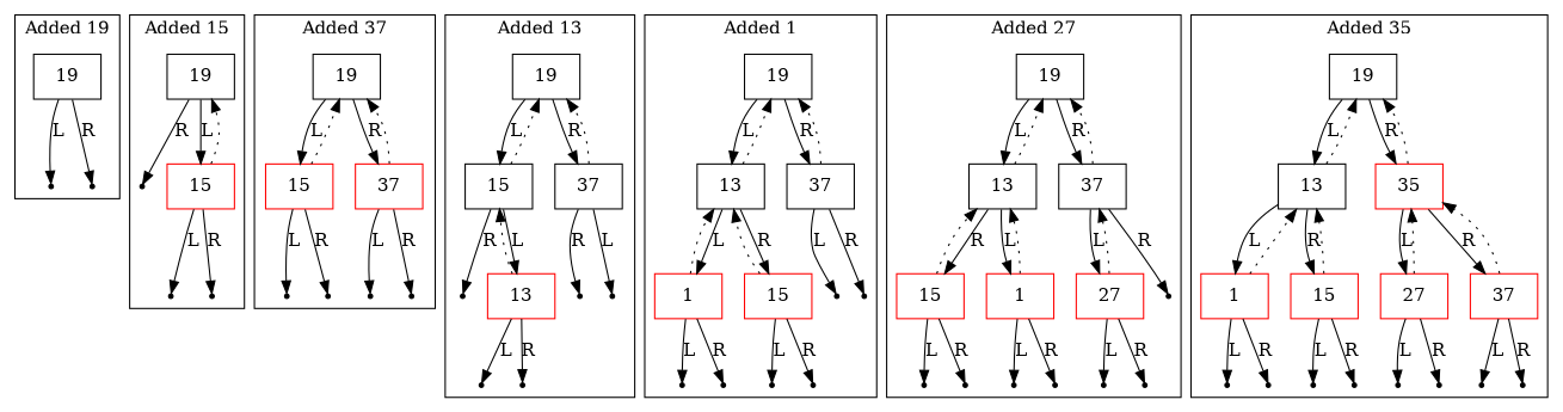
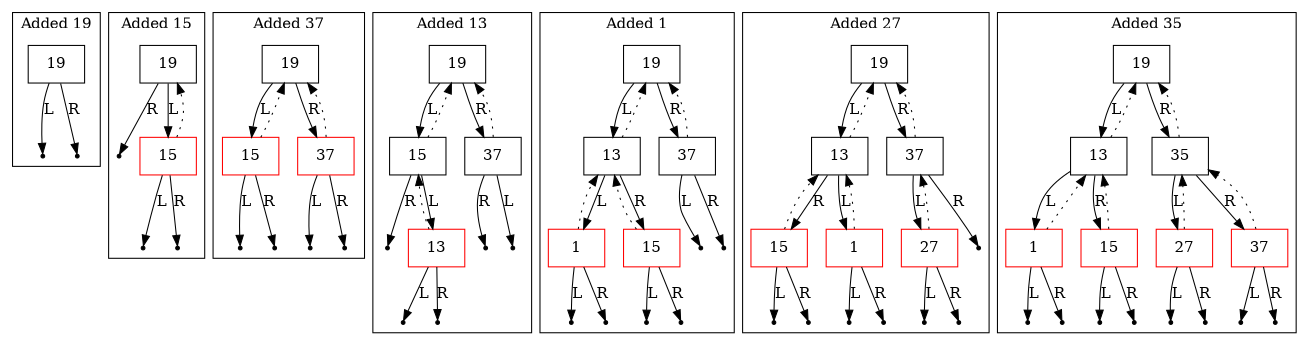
  digraph {
    node [color=black shape=point]
    n1 [label="{19}" shape=record]
    n2 [label=Null]
    n3 [label=Null]
    n4 [label="{19}" shape=record]
    n5 [label=Null]
    n6 [color=red label="{15}" shape=record]
    n7 [label=Null]
    n8 [label=Null]
    n9 [label="{19}" shape=record]
    n10 [color=red label="{15}" shape=record]
    n11 [color=red label="{37}" shape=record]
    n12 [label=Null]
    n13 [label=Null]
    n14 [label=Null]
    n15 [label=Null]
    n16 [label="{19}" shape=record]
    n17 [label="{15}" shape=record]
    n18 [label="{37}" shape=record]
    n19 [label=Null]
    n20 [color=red label="{13}" shape=record]
    n21 [label=Null]
    n22 [label=Null]
    n23 [label=Null]
    n24 [label=Null]
    n25 [label="{19}" shape=record]
    n26 [label="{13}" shape=record]
    n27 [label="{37}" shape=record]
    n28 [color=red label="{1}" shape=record]
    n29 [color=red label="{15}" shape=record]
    n30 [label=Null]
    n31 [label=Null]
    n32 [label=Null]
    n33 [label=Null]
    n34 [label=Null]
    n35 [label=Null]
    n36 [label="{19}" shape=record]
    n37 [label="{13}" shape=record]
    n38 [label="{37}" shape=record]
    n39 [color=red label="{1}" shape=record]
    n40 [color=red label="{15}" shape=record]
    n41 [label=Null]
    n42 [label=Null]
    n43 [label=Null]
    n44 [label=Null]
    n45 [label=Null]
    n46 [color=red label="{27}" shape=record]
    n47 [label=Null]
    n48 [label=Null]
    n49 [label="{19}" shape=record]
    n50 [label="{13}" shape=record]
-   n51 [color=red label="{35}" shape=record]
+   n51 [label="{35}" shape=record]
    n52 [color=red label="{1}" shape=record]
    n53 [color=red label="{15}" shape=record]
    n54 [label=Null]
    n55 [label=Null]
    n56 [label=Null]
    n57 [label=Null]
    n58 [color=red label="{27}" shape=record]
    n59 [color=red label="{37}" shape=record]
    n60 [label=Null]
    n61 [label=Null]
    n62 [label=Null]
    n63 [label=Null]
    subgraph cluster_1 {
      label="Added 19"
      n1
      n2
      n3
    }
    subgraph cluster_2 {
      label="Added 15"
      n4
      n5
      n6
      n7
      n8
    }
    subgraph cluster_3 {
      label="Added 37"
      n9
      n10
      n11
      n12
      n13
      n14
      n15
    }
    subgraph cluster_4 {
      label="Added 13"
      n16
      n17
      n18
      n19
      n20
      n21
      n22
      n23
      n24
    }
    subgraph cluster_5 {
      label="Added 1"
      n25
      n26
      n27
      n28
      n29
      n30
      n31
      n32
      n33
      n34
      n35
    }
    subgraph cluster_6 {
      label="Added 27"
      n36
      n37
      n38
      n39
      n40
      n41
      n42
      n43
      n44
      n45
      n46
      n47
      n48
    }
    subgraph cluster_7 {
      label="Added 35"
      n49
      n50
      n51
      n52
      n53
      n54
      n55
      n56
      n57
      n58
      n59
      n60
      n61
      n62
      n63
    }
    n1 -> n2 [label=L]
    n1 -> n3 [label=R]
    n4 -> n5 [label=R]
    n4 -> n6 [label=L]
    n6 -> n4 [style=dotted]
    n6 -> n7 [label=L]
    n6 -> n8 [label=R]
    n9 -> n10 [label=L]
    n9 -> n11 [label=R]
    n10 -> n9 [style=dotted]
    n10 -> n12 [label=L]
    n10 -> n13 [label=R]
    n11 -> n9 [style=dotted]
    n11 -> n14 [label=L]
    n11 -> n15 [label=R]
    n16 -> n17 [label=L]
    n16 -> n18 [label=R]
    n17 -> n16 [style=dotted]
    n17 -> n19 [label=R]
    n17 -> n20 [label=L]
    n18 -> n16 [style=dotted]
    n18 -> n23 [label=L]
    n18 -> n24 [label=R]
    n20 -> n17 [style=dotted]
    n20 -> n21 [label=L]
    n20 -> n22 [label=R]
    n25 -> n26 [label=L]
    n25 -> n27 [label=R]
    n26 -> n25 [style=dotted]
    n26 -> n28 [label=L]
    n26 -> n29 [label=R]
    n27 -> n25 [style=dotted]
    n27 -> n34 [label=L]
    n27 -> n35 [label=R]
    n28 -> n26 [style=dotted]
    n28 -> n30 [label=L]
    n28 -> n31 [label=R]
    n29 -> n26 [style=dotted]
    n29 -> n32 [label=L]
    n29 -> n33 [label=R]
    n36 -> n37 [label=L]
    n36 -> n38 [label=R]
    n37 -> n36 [style=dotted]
    n37 -> n39 [label=L]
    n37 -> n40 [label=R]
    n38 -> n36 [style=dotted]
    n38 -> n45 [label=R]
    n38 -> n46 [label=L]
    n39 -> n37 [style=dotted]
    n39 -> n41 [label=L]
    n39 -> n42 [label=R]
    n40 -> n37 [style=dotted]
    n40 -> n43 [label=L]
    n40 -> n44 [label=R]
    n46 -> n38 [style=dotted]
    n46 -> n47 [label=L]
    n46 -> n48 [label=R]
    n49 -> n50 [label=L]
    n49 -> n51 [label=R]
    n50 -> n49 [style=dotted]
    n50 -> n52 [label=L]
    n50 -> n53 [label=R]
    n51 -> n49 [style=dotted]
    n51 -> n58 [label=L]
    n51 -> n59 [label=R]
    n52 -> n50 [style=dotted]
    n52 -> n54 [label=L]
    n52 -> n55 [label=R]
    n53 -> n50 [style=dotted]
    n53 -> n56 [label=L]
    n53 -> n57 [label=R]
    n58 -> n51 [style=dotted]
    n58 -> n60 [label=L]
    n58 -> n61 [label=R]
    n59 -> n51 [style=dotted]
    n59 -> n62 [label=L]
    n59 -> n63 [label=R]
  }
